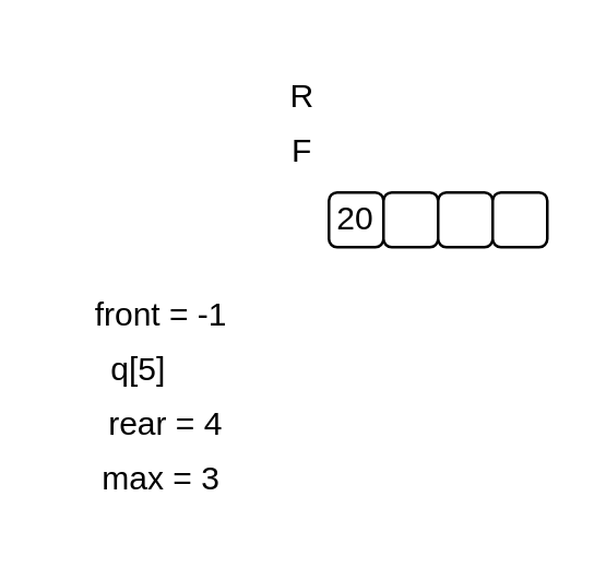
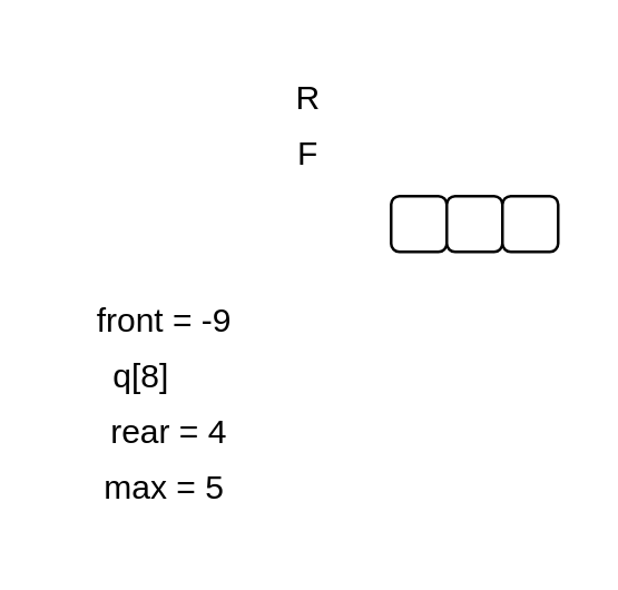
  <mxCell id="0" />
  <mxCell id="1" parent="0" />
- <mxCell id="2" value="20" style="rounded=1;whiteSpace=wrap;html=1;" parent="1" vertex="1"><mxGeometry x="120" y="70" width="20" height="20" as="geometry" /></mxCell>
  <mxCell id="3" value="" style="rounded=1;whiteSpace=wrap;html=1;" parent="1" vertex="1"><mxGeometry x="140" y="70" width="20" height="20" as="geometry" /></mxCell>
  <mxCell id="4" value="" style="rounded=1;whiteSpace=wrap;html=1;" parent="1" vertex="1"><mxGeometry x="160" y="70" width="20" height="20" as="geometry" /></mxCell>
  <mxCell id="5" value="" style="rounded=1;whiteSpace=wrap;html=1;" parent="1" vertex="1"><mxGeometry x="180" y="70" width="20" height="20" as="geometry" /></mxCell>
- <mxCell id="6" value="q[5]" style="text;html=1;align=center;verticalAlign=middle;resizable=0;points=[];autosize=1;strokeColor=none;fillColor=none;" parent="1" vertex="1"><mxGeometry x="30" y="120" width="40" height="30" as="geometry" /></mxCell>
+ <mxCell id="6" value="q[8]" style="text;html=1;align=center;verticalAlign=middle;resizable=0;points=[];autosize=1;strokeColor=none;fillColor=none;" parent="1" vertex="1"><mxGeometry x="30" y="120" width="40" height="30" as="geometry" /></mxCell>
  <mxCell id="7" value="rear = 4" style="text;html=1;align=center;verticalAlign=middle;resizable=0;points=[];autosize=1;strokeColor=none;fillColor=none;" parent="1" vertex="1"><mxGeometry x="25" y="140" width="70" height="30" as="geometry" /></mxCell>
- <mxCell id="8" value="front = -1&amp;nbsp;" style="text;html=1;align=center;verticalAlign=middle;resizable=0;points=[];autosize=1;strokeColor=none;fillColor=none;" parent="1" vertex="1"><mxGeometry x="20" y="100" width="80" height="30" as="geometry" /></mxCell>
- <mxCell id="9" value="max = 3&amp;nbsp;" style="text;html=1;align=center;verticalAlign=middle;resizable=0;points=[];autosize=1;strokeColor=none;fillColor=none;" parent="1" vertex="1"><mxGeometry x="25" y="160" width="70" height="30" as="geometry" /></mxCell>
+ <mxCell id="8" value="front = -9&amp;nbsp;" style="text;html=1;align=center;verticalAlign=middle;resizable=0;points=[];autosize=1;strokeColor=none;fillColor=none;" parent="1" vertex="1"><mxGeometry x="20" y="100" width="80" height="30" as="geometry" /></mxCell>
+ <mxCell id="9" value="max = 5&amp;nbsp;" style="text;html=1;align=center;verticalAlign=middle;resizable=0;points=[];autosize=1;strokeColor=none;fillColor=none;" parent="1" vertex="1"><mxGeometry x="25" y="160" width="70" height="30" as="geometry" /></mxCell>
  <mxCell id="10" value="F" style="text;html=1;align=center;verticalAlign=middle;resizable=0;points=[];autosize=1;strokeColor=none;fillColor=none;" vertex="1" parent="1"><mxGeometry x="95" y="40" width="30" height="30" as="geometry" /></mxCell>
  <mxCell id="11" value="R" style="text;html=1;align=center;verticalAlign=middle;resizable=0;points=[];autosize=1;strokeColor=none;fillColor=none;" vertex="1" parent="1"><mxGeometry x="95" y="20" width="30" height="30" as="geometry" /></mxCell>
